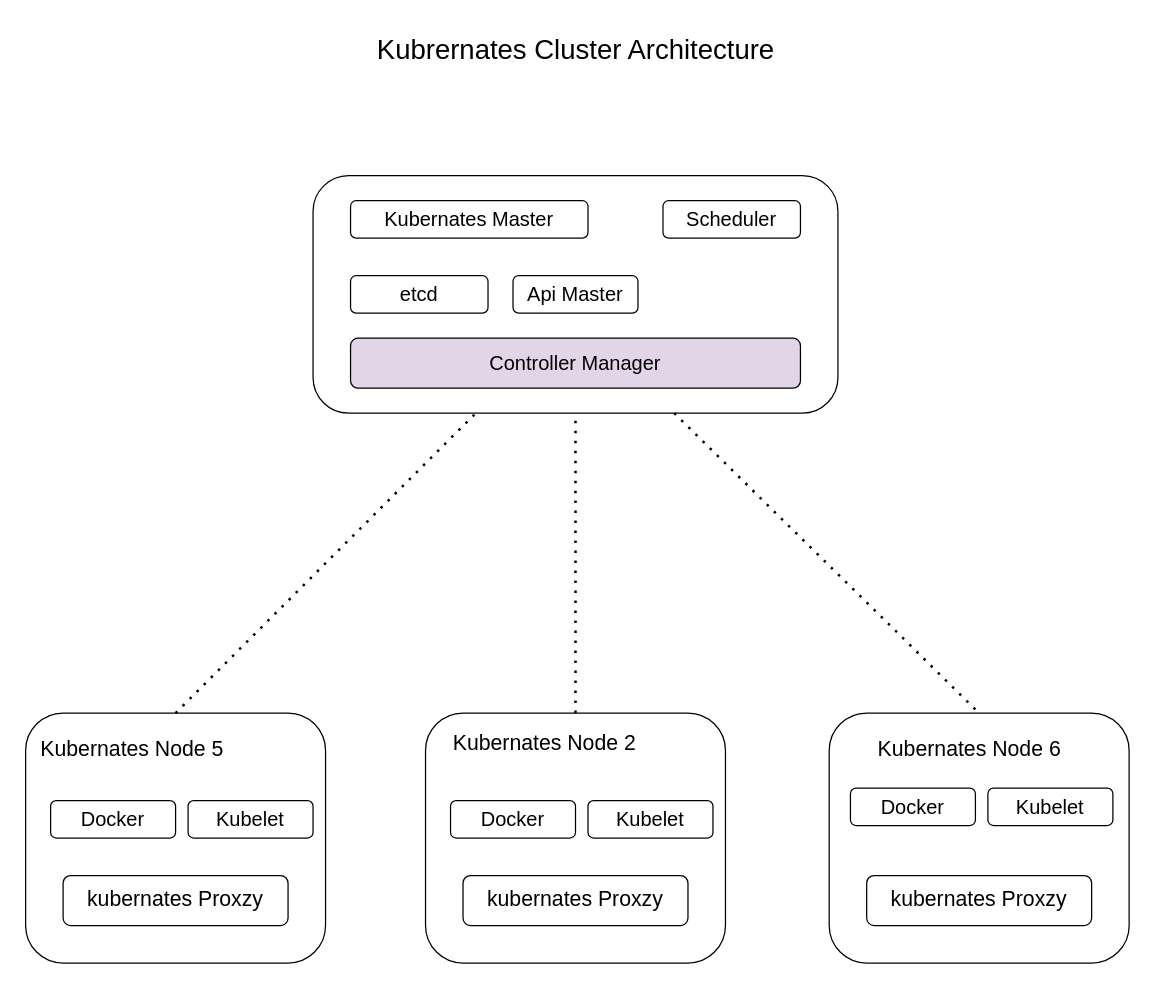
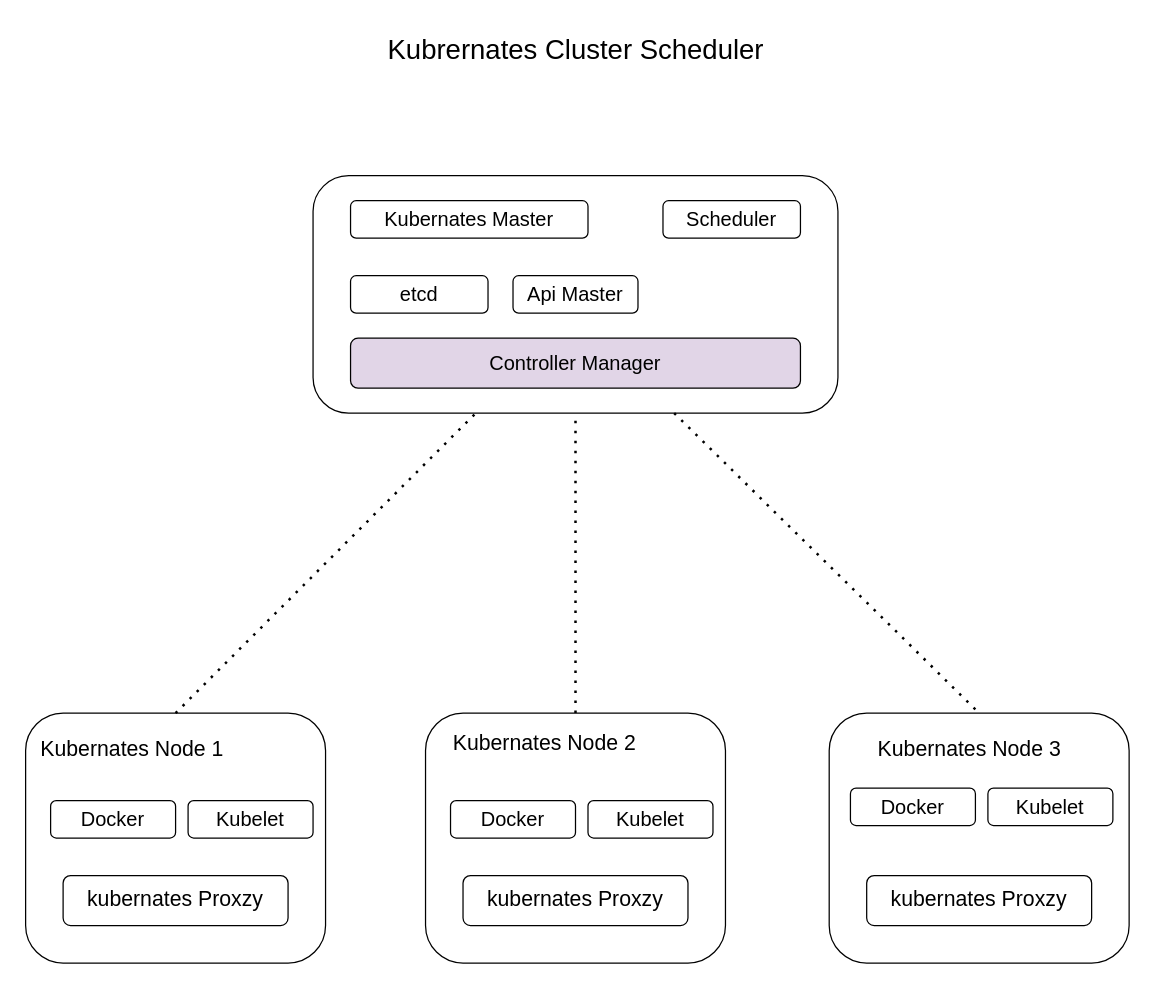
  <mxCell id="0" />
  <mxCell id="1" parent="0" />
  <mxCell id="2" value="" style="rounded=1;whiteSpace=wrap;html=1;" vertex="1" parent="1"><mxGeometry x="250" y="140" width="420" height="190" as="geometry" /></mxCell>
  <mxCell id="3" value="&lt;span style=&quot;font-size: 16px;&quot;&gt;Kubernates Master&lt;/span&gt;" style="rounded=1;whiteSpace=wrap;html=1;" vertex="1" parent="1"><mxGeometry x="280" y="160" width="190" height="30" as="geometry" /></mxCell>
  <mxCell id="4" value="&lt;span style=&quot;font-size: 16px;&quot;&gt;etcd&lt;/span&gt;" style="rounded=1;whiteSpace=wrap;html=1;" vertex="1" parent="1"><mxGeometry x="280" y="220" width="110" height="30" as="geometry" /></mxCell>
  <mxCell id="5" value="&lt;span style=&quot;font-size: 16px;&quot;&gt;Api Master&lt;/span&gt;" style="rounded=1;whiteSpace=wrap;html=1;" vertex="1" parent="1"><mxGeometry x="410" y="220" width="100" height="30" as="geometry" /></mxCell>
  <mxCell id="6" value="&lt;span style=&quot;font-size: 16px;&quot;&gt;Scheduler&lt;/span&gt;" style="rounded=1;whiteSpace=wrap;html=1;" vertex="1" parent="1"><mxGeometry x="530" y="160" width="110" height="30" as="geometry" /></mxCell>
  <mxCell id="7" value="&lt;span style=&quot;font-size: 16px;&quot;&gt;Controller Manager&lt;/span&gt;" style="rounded=1;whiteSpace=wrap;html=1;fillColor=#e1d5e7;" vertex="1" parent="1"><mxGeometry x="280" y="270" width="360" height="40" as="geometry" /></mxCell>
  <mxCell id="8" value="" style="rounded=1;whiteSpace=wrap;html=1;" vertex="1" parent="1"><mxGeometry x="20" y="570" width="240" height="200" as="geometry" /></mxCell>
  <mxCell id="9" value="" style="rounded=1;whiteSpace=wrap;html=1;" vertex="1" parent="1"><mxGeometry x="340" y="570" width="240" height="200" as="geometry" /></mxCell>
  <mxCell id="10" value="" style="rounded=1;whiteSpace=wrap;html=1;" vertex="1" parent="1"><mxGeometry x="663" y="570" width="240" height="200" as="geometry" /></mxCell>
  <mxCell id="11" value="" style="endArrow=none;dashed=1;html=1;dashPattern=1 3;strokeWidth=2;rounded=0;entryX=0.5;entryY=1;entryDx=0;entryDy=0;exitX=0.5;exitY=0;exitDx=0;exitDy=0;" edge="1" parent="1" source="9" target="2"><mxGeometry width="50" height="50" relative="1" as="geometry"><mxPoint x="460" y="540" as="sourcePoint" /><mxPoint x="510" y="490" as="targetPoint" /></mxGeometry></mxCell>
  <mxCell id="12" value="" style="endArrow=none;dashed=1;html=1;dashPattern=1 3;strokeWidth=2;rounded=0;entryX=0.31;entryY=1;entryDx=0;entryDy=0;entryPerimeter=0;" edge="1" parent="1" target="2"><mxGeometry width="50" height="50" relative="1" as="geometry"><mxPoint x="140" y="570" as="sourcePoint" /><mxPoint x="190" y="520" as="targetPoint" /></mxGeometry></mxCell>
  <mxCell id="13" value="" style="endArrow=none;dashed=1;html=1;dashPattern=1 3;strokeWidth=2;rounded=0;exitX=0.688;exitY=1;exitDx=0;exitDy=0;exitPerimeter=0;entryX=0.5;entryY=0;entryDx=0;entryDy=0;" edge="1" parent="1" source="2" target="10"><mxGeometry width="50" height="50" relative="1" as="geometry"><mxPoint x="640" y="510" as="sourcePoint" /><mxPoint x="690" y="460" as="targetPoint" /></mxGeometry></mxCell>
- <mxCell id="14" value="&lt;font style=&quot;font-size: 17px;&quot;&gt;Kubernates Node 5&lt;/font&gt;" style="text;html=1;align=center;verticalAlign=middle;resizable=0;points=[];autosize=1;strokeColor=none;fillColor=none;" vertex="1" parent="1"><mxGeometry x="20" y="585" width="170" height="30" as="geometry" /></mxCell>
+ <mxCell id="14" value="&lt;font style=&quot;font-size: 17px;&quot;&gt;Kubernates Node 1&lt;/font&gt;" style="text;html=1;align=center;verticalAlign=middle;resizable=0;points=[];autosize=1;strokeColor=none;fillColor=none;" vertex="1" parent="1"><mxGeometry x="20" y="585" width="170" height="30" as="geometry" /></mxCell>
  <mxCell id="15" value="&lt;font style=&quot;font-size: 17px;&quot;&gt;Kubernates Node 2&lt;/font&gt;" style="text;html=1;align=center;verticalAlign=middle;resizable=0;points=[];autosize=1;strokeColor=none;fillColor=none;" vertex="1" parent="1"><mxGeometry x="350" y="580" width="170" height="30" as="geometry" /></mxCell>
- <mxCell id="16" value="&lt;font style=&quot;font-size: 17px;&quot;&gt;Kubernates Node 6&lt;/font&gt;" style="text;html=1;align=center;verticalAlign=middle;resizable=0;points=[];autosize=1;strokeColor=none;fillColor=none;" vertex="1" parent="1"><mxGeometry x="690" y="585" width="170" height="30" as="geometry" /></mxCell>
+ <mxCell id="16" value="&lt;font style=&quot;font-size: 17px;&quot;&gt;Kubernates Node 3&lt;/font&gt;" style="text;html=1;align=center;verticalAlign=middle;resizable=0;points=[];autosize=1;strokeColor=none;fillColor=none;" vertex="1" parent="1"><mxGeometry x="690" y="585" width="170" height="30" as="geometry" /></mxCell>
  <mxCell id="17" value="&lt;font style=&quot;font-size: 16px;&quot;&gt;Docker&lt;/font&gt;" style="rounded=1;whiteSpace=wrap;html=1;" vertex="1" parent="1"><mxGeometry x="40" y="640" width="100" height="30" as="geometry" /></mxCell>
  <mxCell id="18" value="&lt;span style=&quot;font-size: 16px;&quot;&gt;Kubelet&lt;/span&gt;" style="rounded=1;whiteSpace=wrap;html=1;" vertex="1" parent="1"><mxGeometry x="150" y="640" width="100" height="30" as="geometry" /></mxCell>
  <mxCell id="19" value="&lt;font style=&quot;font-size: 16px;&quot;&gt;Docker&lt;/font&gt;" style="rounded=1;whiteSpace=wrap;html=1;" vertex="1" parent="1"><mxGeometry x="360" y="640" width="100" height="30" as="geometry" /></mxCell>
  <mxCell id="20" value="&lt;span style=&quot;font-size: 16px;&quot;&gt;Kubelet&lt;/span&gt;" style="rounded=1;whiteSpace=wrap;html=1;" vertex="1" parent="1"><mxGeometry x="470" y="640" width="100" height="30" as="geometry" /></mxCell>
  <mxCell id="21" value="&lt;span style=&quot;font-size: 16px;&quot;&gt;Kubelet&lt;/span&gt;" style="rounded=1;whiteSpace=wrap;html=1;" vertex="1" parent="1"><mxGeometry x="790" y="630" width="100" height="30" as="geometry" /></mxCell>
  <mxCell id="22" value="&lt;font style=&quot;font-size: 16px;&quot;&gt;Docker&lt;/font&gt;" style="rounded=1;whiteSpace=wrap;html=1;" vertex="1" parent="1"><mxGeometry x="680" y="630" width="100" height="30" as="geometry" /></mxCell>
  <mxCell id="23" value="&lt;font style=&quot;font-size: 17px;&quot;&gt;kubernates Proxzy&lt;/font&gt;" style="rounded=1;whiteSpace=wrap;html=1;" vertex="1" parent="1"><mxGeometry x="50" y="700" width="180" height="40" as="geometry" /></mxCell>
  <mxCell id="24" value="&lt;font style=&quot;font-size: 17px;&quot;&gt;kubernates Proxzy&lt;/font&gt;" style="rounded=1;whiteSpace=wrap;html=1;" vertex="1" parent="1"><mxGeometry x="370" y="700" width="180" height="40" as="geometry" /></mxCell>
  <mxCell id="25" value="&lt;font style=&quot;font-size: 17px;&quot;&gt;kubernates Proxzy&lt;/font&gt;" style="rounded=1;whiteSpace=wrap;html=1;" vertex="1" parent="1"><mxGeometry x="693" y="700" width="180" height="40" as="geometry" /></mxCell>
- <mxCell id="26" value="&lt;font style=&quot;font-size: 22px;&quot;&gt;Kubrernates Cluster Architecture&lt;/font&gt;" style="text;html=1;align=center;verticalAlign=middle;resizable=0;points=[];autosize=1;strokeColor=none;fillColor=none;" vertex="1" parent="1"><mxGeometry x="290" y="20" width="340" height="40" as="geometry" /></mxCell>
+ <mxCell id="26" value="&lt;font style=&quot;font-size: 22px;&quot;&gt;Kubrernates Cluster Scheduler&lt;/font&gt;" style="text;html=1;align=center;verticalAlign=middle;resizable=0;points=[];autosize=1;strokeColor=none;fillColor=none;" vertex="1" parent="1"><mxGeometry x="290" y="20" width="340" height="40" as="geometry" /></mxCell>
